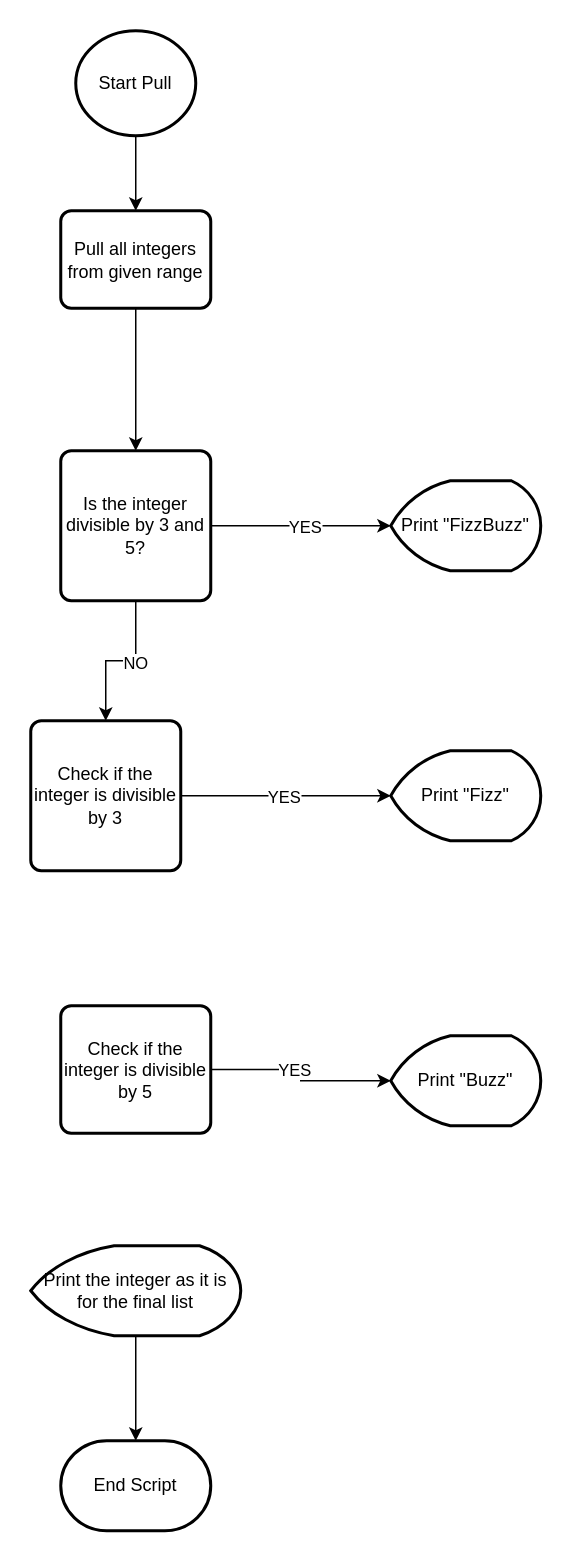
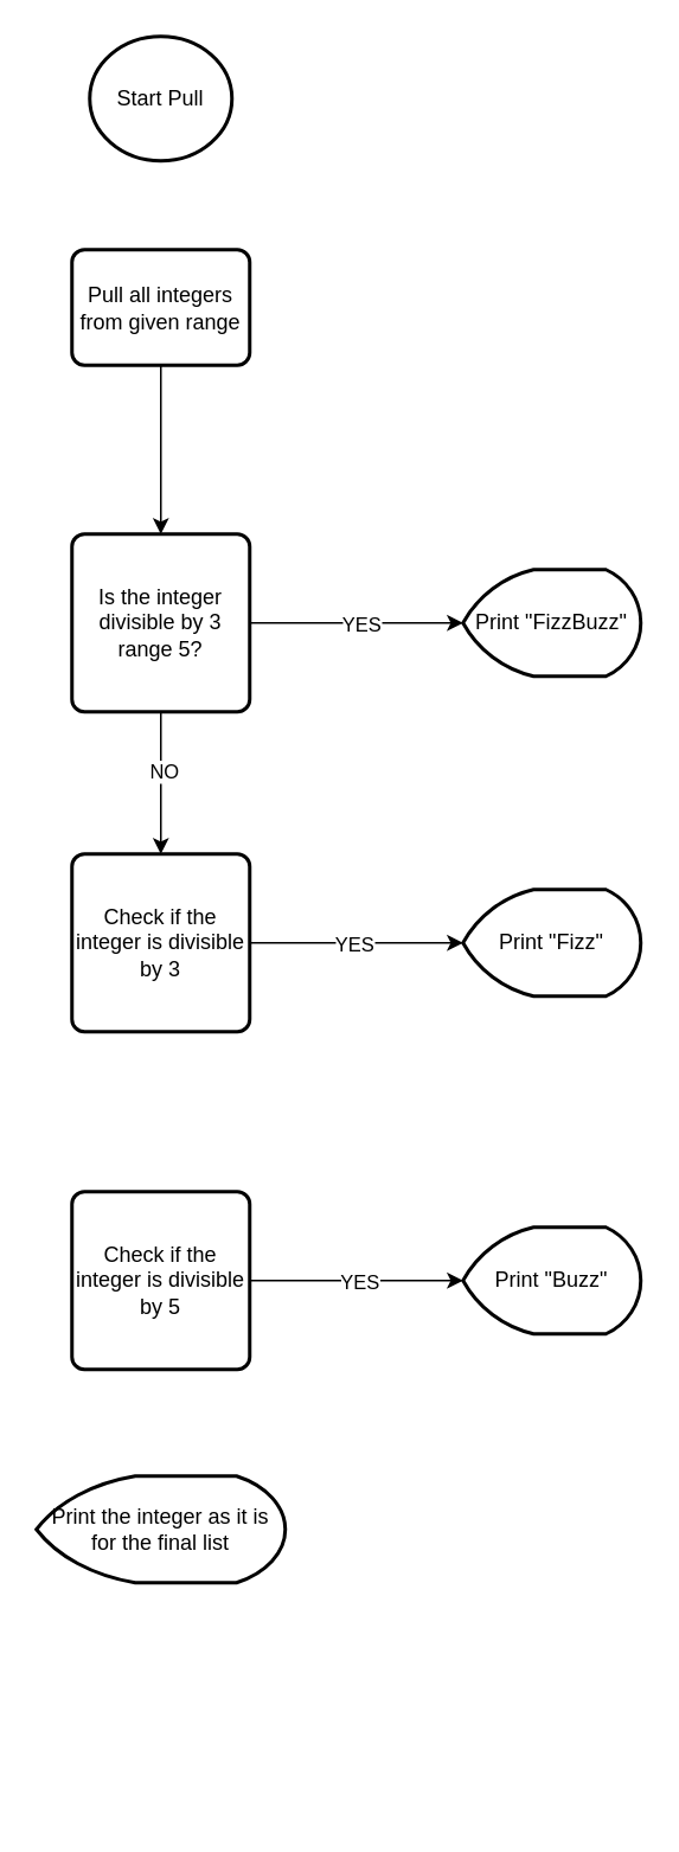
  <mxCell id="0" />
  <mxCell id="1" parent="0" />
- <mxCell id="2" value="" style="edgeStyle=orthogonalEdgeStyle;rounded=0;orthogonalLoop=1;jettySize=auto;html=1;" edge="1" parent="1" source="3" target="15"><mxGeometry relative="1" as="geometry" /></mxCell>
  <mxCell id="3" value="Start Pull" style="strokeWidth=2;html=1;shape=mxgraph.flowchart.start_2;whiteSpace=wrap;" vertex="1" parent="1"><mxGeometry x="50" y="20" width="80" height="70" as="geometry" /></mxCell>
  <mxCell id="4" style="edgeStyle=orthogonalEdgeStyle;rounded=0;orthogonalLoop=1;jettySize=auto;html=1;entryX=0.5;entryY=0;entryDx=0;entryDy=0;" edge="1" parent="1" source="6" target="8"><mxGeometry relative="1" as="geometry" /></mxCell>
  <mxCell id="5" value="NO" style="edgeLabel;html=1;align=center;verticalAlign=middle;resizable=0;points=[];" vertex="1" connectable="0" parent="4"><mxGeometry x="-0.175" y="1" relative="1" as="geometry"><mxPoint as="offset" /></mxGeometry></mxCell>
- <mxCell id="6" value="Is the integer divisible by 3 and 5?" style="rounded=1;whiteSpace=wrap;html=1;absoluteArcSize=1;arcSize=14;strokeWidth=2;" vertex="1" parent="1"><mxGeometry x="40" y="300" width="100" height="100" as="geometry" /></mxCell>
+ <mxCell id="6" value="Is the integer divisible by 3 range 5?" style="rounded=1;whiteSpace=wrap;html=1;absoluteArcSize=1;arcSize=14;strokeWidth=2;" vertex="1" parent="1"><mxGeometry x="40" y="300" width="100" height="100" as="geometry" /></mxCell>
  <mxCell id="7" value="Print &quot;FizzBuzz&quot;" style="strokeWidth=2;html=1;shape=mxgraph.flowchart.display;whiteSpace=wrap;" vertex="1" parent="1"><mxGeometry x="260" y="320" width="100" height="60" as="geometry" /></mxCell>
- <mxCell id="8" value="Check if the integer is divisible by 3" style="rounded=1;whiteSpace=wrap;html=1;absoluteArcSize=1;arcSize=14;strokeWidth=2;" vertex="1" parent="1"><mxGeometry x="20" y="480" width="100" height="100" as="geometry" /></mxCell>
+ <mxCell id="8" value="Check if the integer is divisible by 3" style="rounded=1;whiteSpace=wrap;html=1;absoluteArcSize=1;arcSize=14;strokeWidth=2;" vertex="1" parent="1"><mxGeometry x="40" y="480" width="100" height="100" as="geometry" /></mxCell>
  <mxCell id="9" value="Print &quot;Fizz&quot;" style="strokeWidth=2;html=1;shape=mxgraph.flowchart.display;whiteSpace=wrap;" vertex="1" parent="1"><mxGeometry x="260" y="500" width="100" height="60" as="geometry" /></mxCell>
- <mxCell id="10" value="Check if the integer is divisible by 5" style="rounded=1;whiteSpace=wrap;html=1;absoluteArcSize=1;arcSize=14;strokeWidth=2;" vertex="1" parent="1"><mxGeometry x="40" y="670" width="100" height="85" as="geometry" /></mxCell>
+ <mxCell id="10" value="Check if the integer is divisible by 5" style="rounded=1;whiteSpace=wrap;html=1;absoluteArcSize=1;arcSize=14;strokeWidth=2;" vertex="1" parent="1"><mxGeometry x="40" y="670" width="100" height="100" as="geometry" /></mxCell>
  <mxCell id="11" value="Print &quot;Buzz&quot;" style="strokeWidth=2;html=1;shape=mxgraph.flowchart.display;whiteSpace=wrap;" vertex="1" parent="1"><mxGeometry x="260" y="690" width="100" height="60" as="geometry" /></mxCell>
  <mxCell id="12" value="Print the integer as it is for the final list" style="strokeWidth=2;html=1;shape=mxgraph.flowchart.display;whiteSpace=wrap;" vertex="1" parent="1"><mxGeometry x="20" y="830" width="140" height="60" as="geometry" /></mxCell>
- <mxCell id="13" value="End Script" style="strokeWidth=2;html=1;shape=mxgraph.flowchart.terminator;whiteSpace=wrap;" vertex="1" parent="1"><mxGeometry x="40" y="960" width="100" height="60" as="geometry" /></mxCell>
  <mxCell id="14" value="" style="edgeStyle=orthogonalEdgeStyle;rounded=0;orthogonalLoop=1;jettySize=auto;html=1;" edge="1" parent="1" source="15" target="6"><mxGeometry relative="1" as="geometry" /></mxCell>
  <mxCell id="15" value="Pull all integers from given range" style="rounded=1;whiteSpace=wrap;html=1;absoluteArcSize=1;arcSize=14;strokeWidth=2;" vertex="1" parent="1"><mxGeometry x="40" y="140" width="100" height="65" as="geometry" /></mxCell>
  <mxCell id="16" style="edgeStyle=orthogonalEdgeStyle;rounded=0;orthogonalLoop=1;jettySize=auto;html=1;entryX=0;entryY=0.5;entryDx=0;entryDy=0;entryPerimeter=0;" edge="1" parent="1" source="6" target="7"><mxGeometry relative="1" as="geometry" /></mxCell>
  <mxCell id="17" value="YES" style="edgeLabel;html=1;align=center;verticalAlign=middle;resizable=0;points=[];" vertex="1" connectable="0" parent="16"><mxGeometry x="0.033" y="-3" relative="1" as="geometry"><mxPoint y="-3" as="offset" /></mxGeometry></mxCell>
  <mxCell id="18" style="edgeStyle=orthogonalEdgeStyle;rounded=0;orthogonalLoop=1;jettySize=auto;html=1;entryX=0;entryY=0.5;entryDx=0;entryDy=0;entryPerimeter=0;" edge="1" parent="1" source="8" target="9"><mxGeometry relative="1" as="geometry" /></mxCell>
  <mxCell id="19" value="YES" style="edgeLabel;html=1;align=center;verticalAlign=middle;resizable=0;points=[];" vertex="1" connectable="0" parent="18"><mxGeometry x="-0.033" y="3" relative="1" as="geometry"><mxPoint y="3" as="offset" /></mxGeometry></mxCell>
  <mxCell id="20" style="edgeStyle=orthogonalEdgeStyle;rounded=0;orthogonalLoop=1;jettySize=auto;html=1;entryX=0;entryY=0.5;entryDx=0;entryDy=0;entryPerimeter=0;" edge="1" parent="1" source="10" target="11"><mxGeometry relative="1" as="geometry" /></mxCell>
  <mxCell id="21" value="YES" style="edgeLabel;html=1;align=center;verticalAlign=middle;resizable=0;points=[];" vertex="1" connectable="0" parent="20"><mxGeometry x="0.017" y="-5" relative="1" as="geometry"><mxPoint y="-5" as="offset" /></mxGeometry></mxCell>
- <mxCell id="22" style="edgeStyle=orthogonalEdgeStyle;rounded=0;orthogonalLoop=1;jettySize=auto;html=1;entryX=0.5;entryY=0;entryDx=0;entryDy=0;entryPerimeter=0;" edge="1" parent="1" source="12" target="13"><mxGeometry relative="1" as="geometry" /></mxCell>
